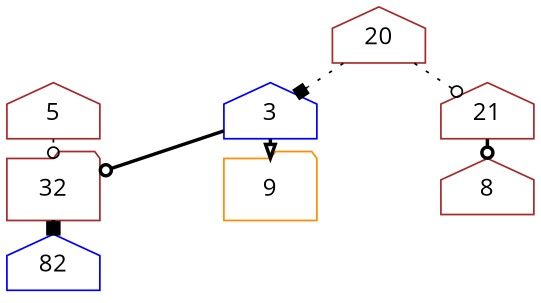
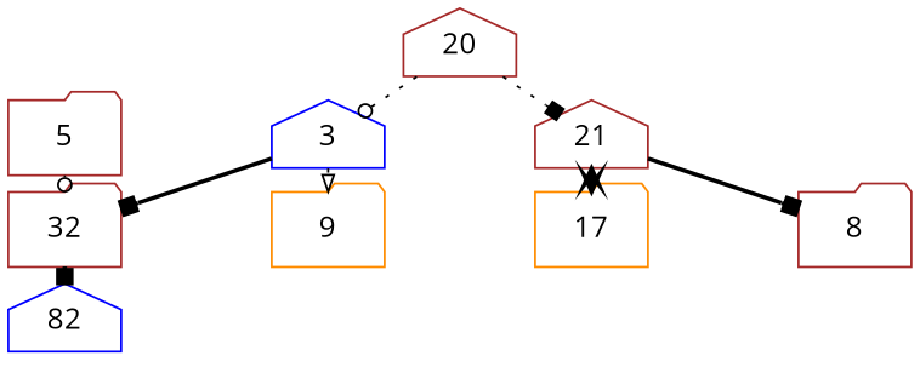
  digraph {
    fontname="Open Sans"
    nodesep=1
    ordering=out
    ranksep=0.1
    node [color=brown fontname="Open Sans" shape=house]
    edge [arrowhead=box arrowsize=0.8 arrowtail=none fontname="Open Sans" style=bold]
    3 [color=blue]
    20
    21
    32 [shape=folder]
    9 [color=darkorange shape=folder]
-   8
+   17 [color=darkorange shape=folder]
+   8 [shape=folder]
    n8 [color=blue label=82]
-   5
-   3 -> 32 [arrowhead=odot]
-   3 -> 9 [arrowhead=onormal]
-   20 -> 3 [style=dotted]
-   20 -> 21 [arrowhead=odot style=dotted]
-   21 -> 8 [arrowhead=odot]
+   5 [shape=folder]
+   3 -> 32
+   3 -> 9 [arrowhead=onormal style=dotted]
+   20 -> 3 [arrowhead=odot style=dotted]
+   20 -> 21 [style=dotted]
+   21 -> 17 [arrowhead=vee arrowtail=vee dir=both]
+   21 -> 8
    32 -> n8
    5 -> 32 [arrowhead=odot style=dotted]
  }
